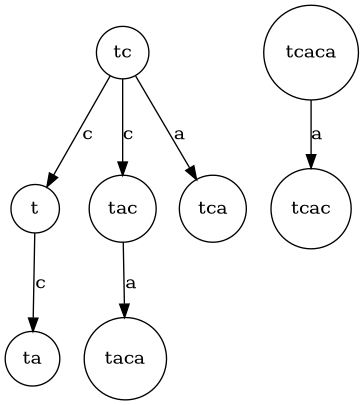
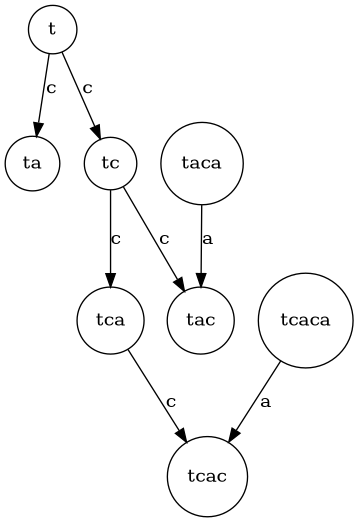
  digraph {
    node [shape=circle]
    t
    ta
    tc
    tac
    tca
    taca
    tcac
    tcaca
    t -> ta [label=c]
-   tc -> t [label=c]
+   t -> tc [label=c]
    tc -> tac [label=c]
-   tc -> tca [label=a]
-   tac -> taca [label=a]
+   tc -> tca [label=c]
+   taca -> tac [label=a]
+   tca -> tcac [label=c]
    tcaca -> tcac [label=a]
  }
